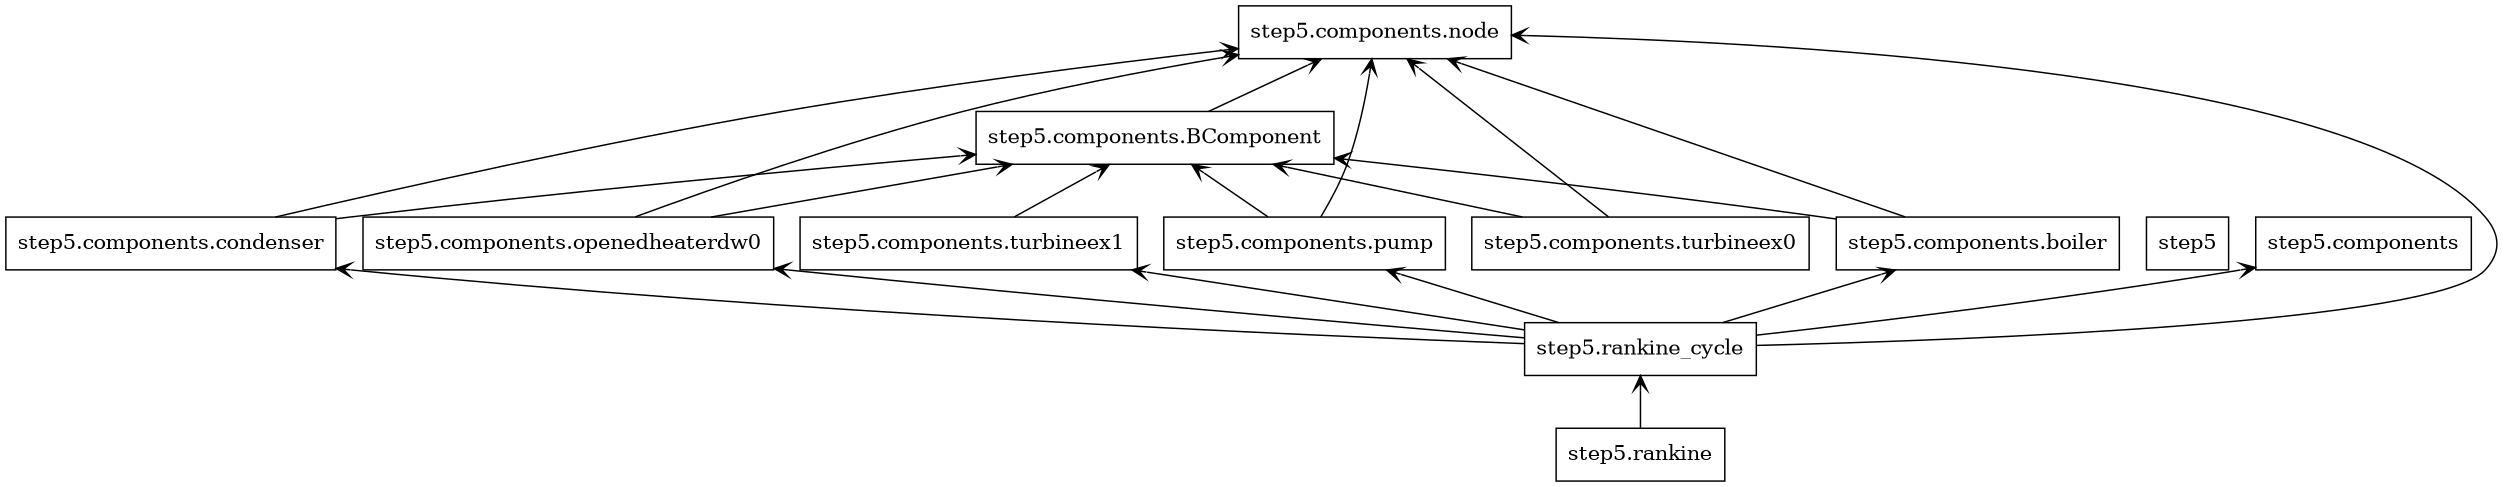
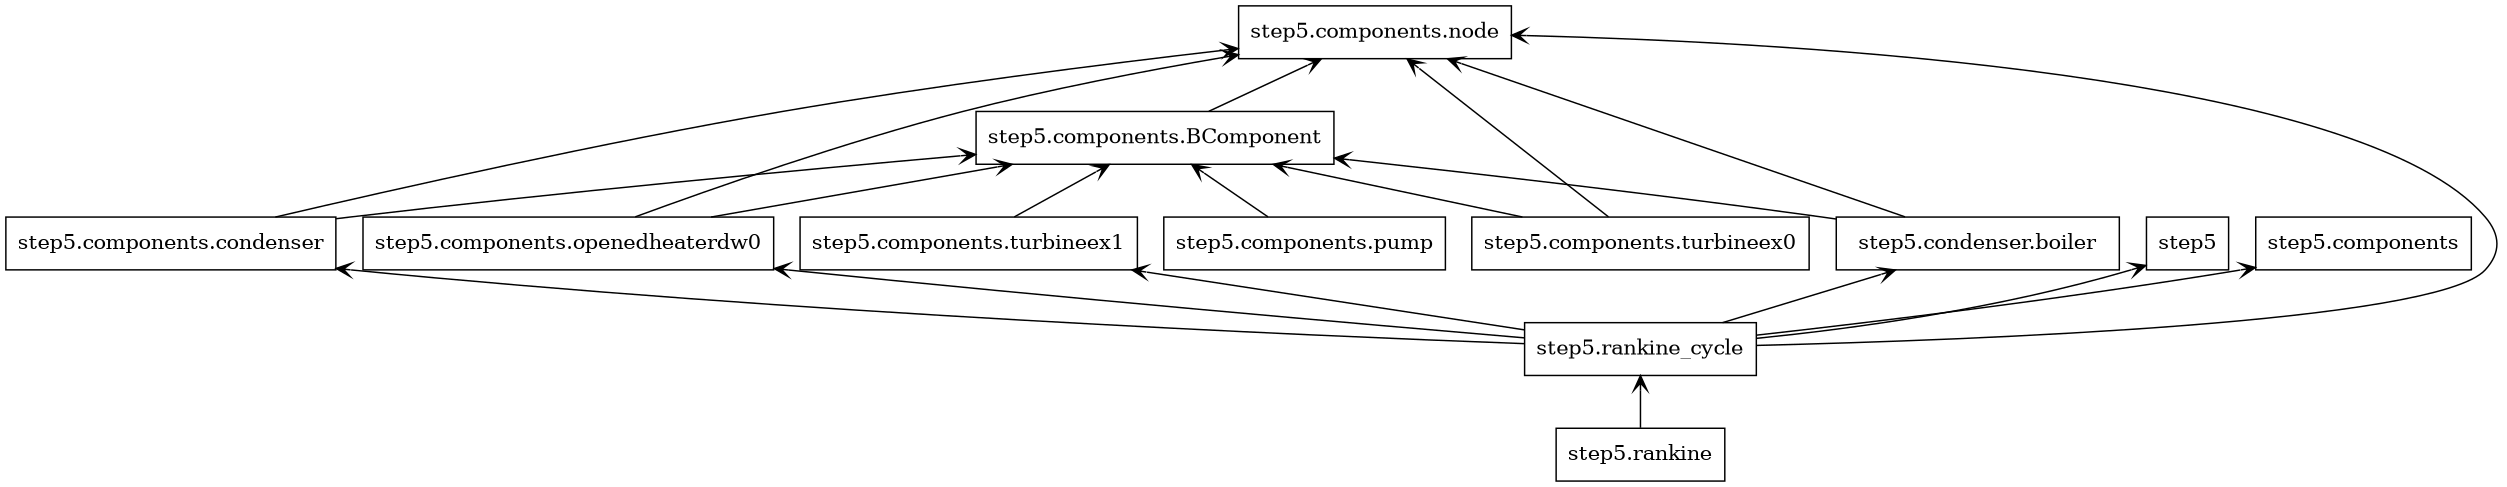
  digraph {
    rankdir=BT
    node [shape=box]
    edge [arrowhead=open arrowtail=none]
    n1 [label=step5]
    n2 [label="step5.components"]
    n3 [label="step5.components.BComponent"]
    n4 [label="step5.components.node"]
-   n5 [label="step5.components.boiler"]
+   n5 [label="step5.condenser.boiler"]
    n6 [label="step5.components.condenser"]
    n7 [label="step5.components.openedheaterdw0"]
    n8 [label="step5.components.pump"]
    n9 [label="step5.components.turbineex0"]
    n10 [label="step5.components.turbineex1"]
    n11 [label="step5.rankine"]
    n12 [label="step5.rankine_cycle"]
    n3 -> n4
    n5 -> n3
    n5 -> n4
    n6 -> n3
    n6 -> n4
    n7 -> n3
    n7 -> n4
    n8 -> n3
-   n8 -> n4
    n9 -> n3
    n9 -> n4
    n10 -> n3
    n11 -> n12
    n12 -> n2
    n12 -> n4
    n12 -> n5
    n12 -> n6
    n12 -> n7
-   n12 -> n8
+   n12 -> n1
    n12 -> n10
  }
